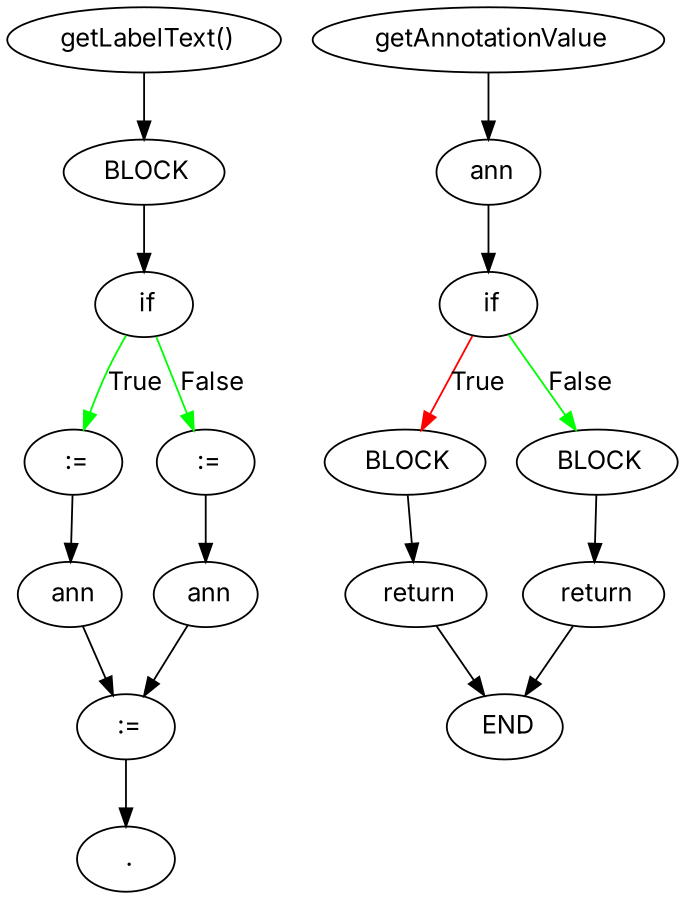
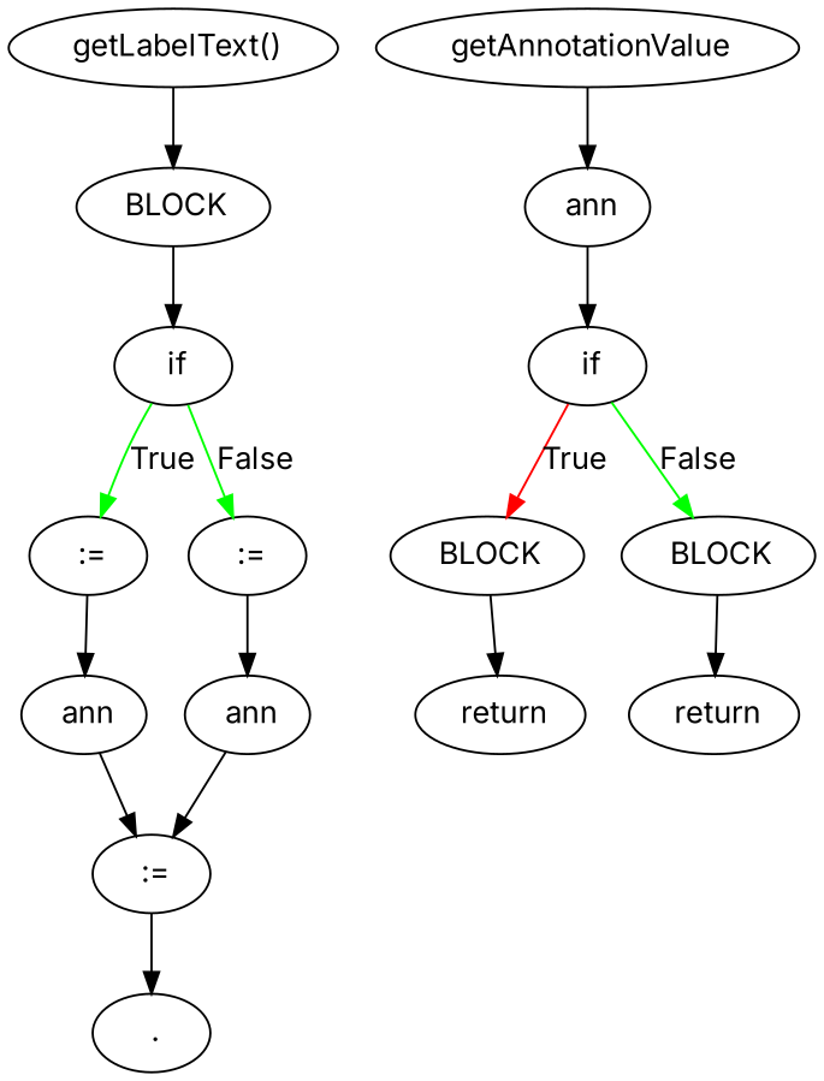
  digraph {
    fontname=Inter
    node [fontname=Inter]
    edge [color=black fontname=Inter]
    n1 [label=" getLabelText()"]
    n2 [label=" BLOCK"]
    n3 [label=" if"]
    n4 [label=" :="]
    n5 [label=" :="]
    n6 [label=" ann"]
    n7 [label=" ann"]
    n8 [label=" :="]
    n9 [label=" ."]
    n10 [label=" getAnnotationValue"]
    n11 [label=" ann"]
    n12 [label=" if"]
    n13 [label=" BLOCK"]
    n14 [label=" BLOCK"]
    n15 [label=" return"]
    n16 [label=" return"]
-   n17 [label=" END"]
    n1 -> n2
    n2 -> n3
    n3 -> n4 [color=green label=True]
    n3 -> n5 [color=green label=False]
    n4 -> n6
    n5 -> n7
    n6 -> n8
    n7 -> n8
    n8 -> n9
    n10 -> n11
    n11 -> n12
    n12 -> n13 [color=red label=True]
    n12 -> n14 [color=green label=False]
    n13 -> n15
    n14 -> n16
-   n15 -> n17
-   n16 -> n17
  }
